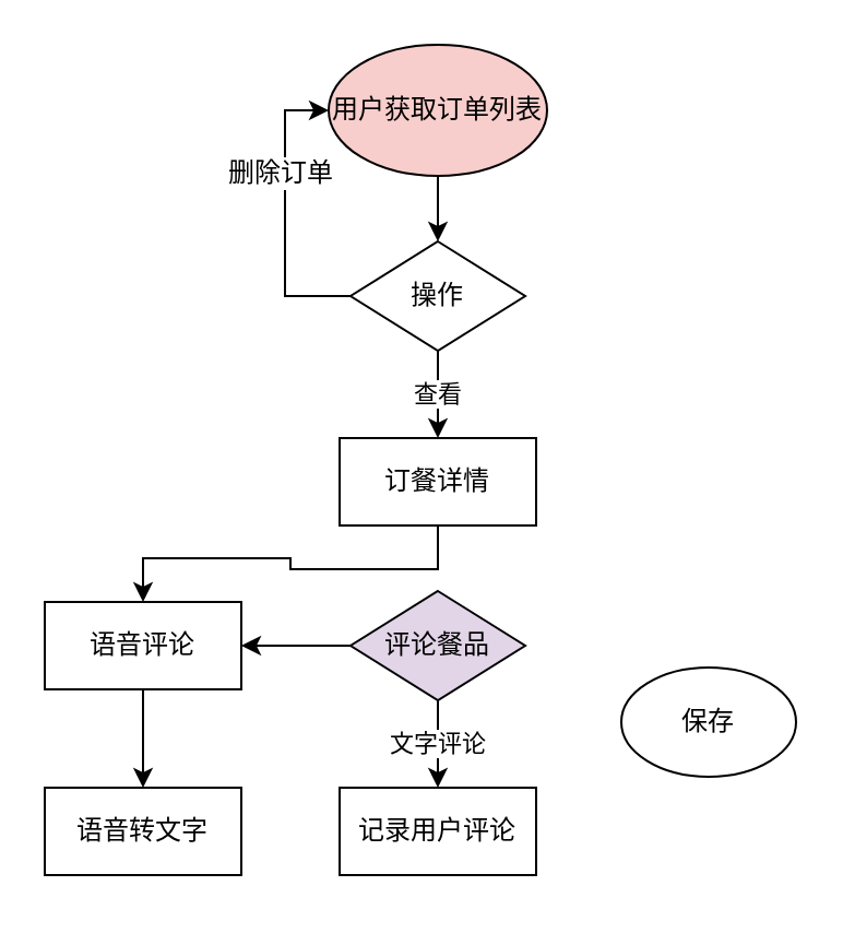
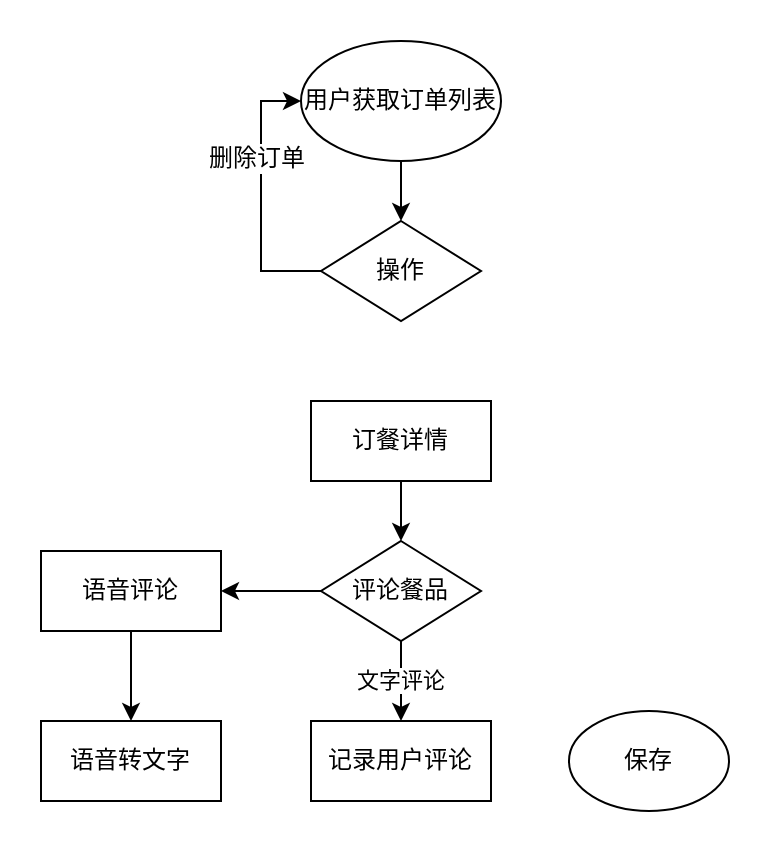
  <mxCell id="0" />
  <mxCell id="1" parent="0" />
  <mxCell id="2" style="edgeStyle=orthogonalEdgeStyle;rounded=0;orthogonalLoop=1;jettySize=auto;html=1;exitX=0.5;exitY=1;exitDx=0;exitDy=0;entryX=0.5;entryY=0;entryDx=0;entryDy=0;" edge="1" parent="1" source="3" target="7"><mxGeometry relative="1" as="geometry" /></mxCell>
- <mxCell id="3" value="用户获取订单列表" style="ellipse;whiteSpace=wrap;html=1;fillColor=#f8cecc;" vertex="1" parent="1"><mxGeometry x="150" y="20" width="100" height="60" as="geometry" /></mxCell>
+ <mxCell id="3" value="用户获取订单列表" style="ellipse;whiteSpace=wrap;html=1;" vertex="1" parent="1"><mxGeometry x="150" y="20" width="100" height="60" as="geometry" /></mxCell>
  <mxCell id="4" style="edgeStyle=orthogonalEdgeStyle;rounded=0;orthogonalLoop=1;jettySize=auto;html=1;exitX=0;exitY=0.5;exitDx=0;exitDy=0;entryX=0;entryY=0.5;entryDx=0;entryDy=0;" edge="1" parent="1" source="7" target="3"><mxGeometry relative="1" as="geometry" /></mxCell>
  <mxCell id="5" value="删除订单" style="text;html=1;align=center;verticalAlign=middle;resizable=0;points=[];labelBackgroundColor=#ffffff;" vertex="1" connectable="0" parent="4"><mxGeometry x="0.289" y="3" relative="1" as="geometry"><mxPoint as="offset" /></mxGeometry></mxCell>
- <mxCell id="6" value="查看" style="edgeStyle=orthogonalEdgeStyle;rounded=0;orthogonalLoop=1;jettySize=auto;html=1;exitX=0.5;exitY=1;exitDx=0;exitDy=0;entryX=0.5;entryY=0;entryDx=0;entryDy=0;" edge="1" parent="1" source="7" target="9"><mxGeometry relative="1" as="geometry" /></mxCell>
  <mxCell id="7" value="操作" style="rhombus;whiteSpace=wrap;html=1;" vertex="1" parent="1"><mxGeometry x="160" y="110" width="80" height="50" as="geometry" /></mxCell>
- <mxCell id="8" style="edgeStyle=orthogonalEdgeStyle;rounded=0;orthogonalLoop=1;jettySize=auto;html=1;exitX=0.5;exitY=1;exitDx=0;exitDy=0;" edge="1" parent="1" source="9" target="14"><mxGeometry relative="1" as="geometry" /></mxCell>
+ <mxCell id="8" style="edgeStyle=orthogonalEdgeStyle;rounded=0;orthogonalLoop=1;jettySize=auto;html=1;exitX=0.5;exitY=1;exitDx=0;exitDy=0;entryX=0.5;entryY=0;entryDx=0;entryDy=0;" edge="1" parent="1" source="9" target="12"><mxGeometry relative="1" as="geometry" /></mxCell>
  <mxCell id="9" value="订餐详情" style="rounded=0;whiteSpace=wrap;html=1;" vertex="1" parent="1"><mxGeometry x="155" y="200" width="90" height="40" as="geometry" /></mxCell>
  <mxCell id="10" value="文字评论" style="edgeStyle=orthogonalEdgeStyle;rounded=0;orthogonalLoop=1;jettySize=auto;html=1;exitX=0.5;exitY=1;exitDx=0;exitDy=0;entryX=0.5;entryY=0;entryDx=0;entryDy=0;" edge="1" parent="1" source="12" target="16"><mxGeometry relative="1" as="geometry" /></mxCell>
  <mxCell id="11" style="edgeStyle=orthogonalEdgeStyle;rounded=0;orthogonalLoop=1;jettySize=auto;html=1;exitX=0;exitY=0.5;exitDx=0;exitDy=0;entryX=1;entryY=0.5;entryDx=0;entryDy=0;endArrow=classic;endFill=1;" edge="1" parent="1" source="12" target="14"><mxGeometry relative="1" as="geometry"><Array as="points"><mxPoint x="140" y="295" /><mxPoint x="140" y="295" /></Array></mxGeometry></mxCell>
- <mxCell id="12" value="评论餐品" style="rhombus;whiteSpace=wrap;html=1;fillColor=#e1d5e7;" vertex="1" parent="1"><mxGeometry x="160" y="270" width="80" height="50" as="geometry" /></mxCell>
+ <mxCell id="12" value="评论餐品" style="rhombus;whiteSpace=wrap;html=1;" vertex="1" parent="1"><mxGeometry x="160" y="270" width="80" height="50" as="geometry" /></mxCell>
  <mxCell id="13" style="edgeStyle=orthogonalEdgeStyle;rounded=0;orthogonalLoop=1;jettySize=auto;html=1;exitX=0.5;exitY=1;exitDx=0;exitDy=0;entryX=0.5;entryY=0;entryDx=0;entryDy=0;" edge="1" parent="1" source="14" target="15"><mxGeometry relative="1" as="geometry" /></mxCell>
  <mxCell id="14" value="语音评论" style="rounded=0;whiteSpace=wrap;html=1;" vertex="1" parent="1"><mxGeometry x="20" y="275" width="90" height="40" as="geometry" /></mxCell>
  <mxCell id="15" value="语音转文字" style="rounded=0;whiteSpace=wrap;html=1;" vertex="1" parent="1"><mxGeometry x="20" y="360" width="90" height="40" as="geometry" /></mxCell>
  <mxCell id="16" value="记录用户评论" style="rounded=0;whiteSpace=wrap;html=1;" vertex="1" parent="1"><mxGeometry x="155" y="360" width="90" height="40" as="geometry" /></mxCell>
- <mxCell id="17" value="保存" style="ellipse;whiteSpace=wrap;html=1;" vertex="1" parent="1"><mxGeometry x="284" y="305" width="80" height="50" as="geometry" /></mxCell>
+ <mxCell id="17" value="保存" style="ellipse;whiteSpace=wrap;html=1;" vertex="1" parent="1"><mxGeometry x="284" y="355" width="80" height="50" as="geometry" /></mxCell>
